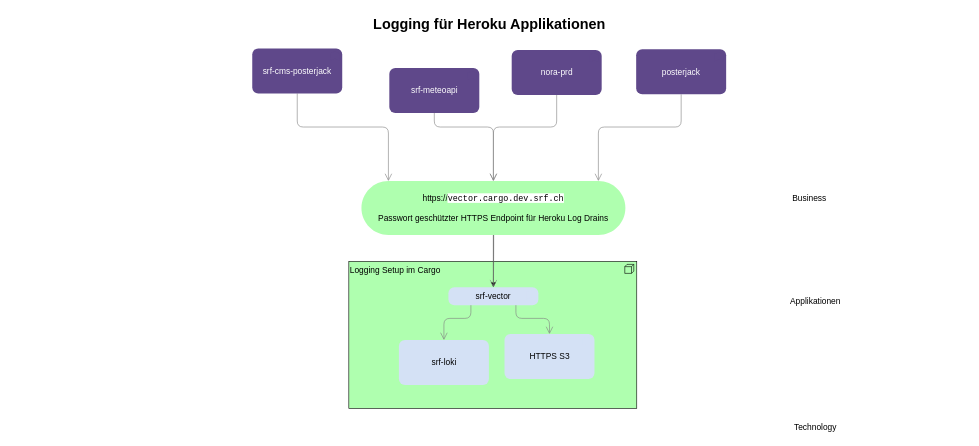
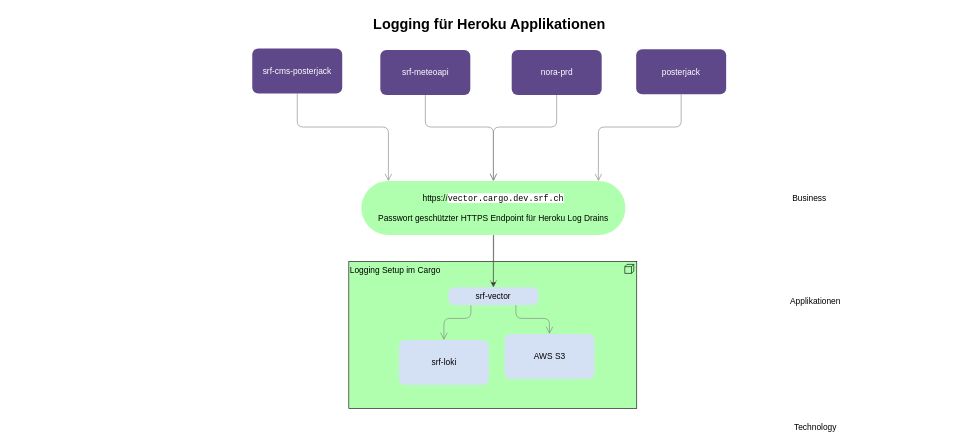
  <mxCell id="0" />
  <mxCell id="1" parent="0" />
  <mxCell id="2" value="Logging Setup im Cargo" style="html=1;whiteSpace=wrap;fillColor=#AFFFAF;shape=mxgraph.archimate3.application;appType=node;archiType=square;fontSize=14;verticalAlign=top;strokeColor=default;align=left;" parent="1" vertex="1"><mxGeometry x="581" y="435" width="480" height="245" as="geometry" /></mxCell>
  <mxCell id="3" style="edgeStyle=elbowEdgeStyle;rounded=1;elbow=vertical;html=1;startSize=10;endArrow=open;endFill=0;endSize=10;jettySize=auto;orthogonalLoop=1;strokeColor=#808080;fontSize=14;entryX=0;entryY=0;entryDx=395;entryDy=0;entryPerimeter=0;" parent="1" source="16" target="8" edge="1"><mxGeometry relative="1" as="geometry"><Array as="points"><mxPoint x="1053.5" y="211" /><mxPoint x="1043.5" y="221" /></Array><mxPoint x="1125" y="161" as="sourcePoint" /></mxGeometry></mxCell>
  <mxCell id="4" style="edgeStyle=elbowEdgeStyle;rounded=1;elbow=vertical;html=1;startSize=10;endArrow=open;endFill=0;endSize=10;jettySize=auto;orthogonalLoop=1;strokeColor=#808080;fontSize=14;exitX=0.5;exitY=1;exitPerimeter=0;exitDx=0;exitDy=0;entryX=0.5;entryY=0;entryDx=0;entryDy=0;entryPerimeter=0;" parent="1" source="15" target="8" edge="1"><mxGeometry relative="1" as="geometry"><Array as="points"><mxPoint x="873.5" y="211" /><mxPoint x="823.5" y="261" /><mxPoint x="853.5" y="271" /><mxPoint x="883.5" y="131" /><mxPoint x="893.5" y="191" /></Array><mxPoint x="917.5" y="161" as="sourcePoint" /><mxPoint x="863.5" y="241" as="targetPoint" /></mxGeometry></mxCell>
  <mxCell id="5" style="edgeStyle=elbowEdgeStyle;rounded=1;elbow=vertical;html=1;startSize=10;endArrow=open;endFill=0;endSize=10;jettySize=auto;orthogonalLoop=1;strokeColor=#808080;fontSize=14;entryX=0.5;entryY=0;exitX=0.5;exitY=1;exitPerimeter=0;entryDx=0;entryDy=0;entryPerimeter=0;exitDx=0;exitDy=0;" parent="1" source="14" target="8" edge="1"><mxGeometry relative="1" as="geometry"><Array as="points"><mxPoint x="783.5" y="211" /><mxPoint x="753.5" y="131" /><mxPoint x="762.5" y="191" /></Array><mxPoint x="693" y="161" as="sourcePoint" /></mxGeometry></mxCell>
  <mxCell id="6" style="edgeStyle=elbowEdgeStyle;rounded=1;elbow=vertical;html=1;startSize=10;endArrow=open;endFill=0;endSize=10;jettySize=auto;orthogonalLoop=1;strokeColor=#808080;fontSize=14;entryX=0;entryY=0;entryDx=45;entryDy=0;entryPerimeter=0;exitX=0.5;exitY=1;exitDx=0;exitDy=0;exitPerimeter=0;" parent="1" source="9" target="8" edge="1"><mxGeometry relative="1" as="geometry"><Array as="points"><mxPoint x="543.5" y="211" /><mxPoint x="652.5" y="221" /></Array><mxPoint x="485" y="161" as="sourcePoint" /><mxPoint x="613.5" y="261" as="targetPoint" /></mxGeometry></mxCell>
  <mxCell id="7" value="" style="edgeStyle=orthogonalEdgeStyle;rounded=0;orthogonalLoop=1;jettySize=auto;html=1;fontColor=#000000;" edge="1" parent="1" source="8" target="18"><mxGeometry relative="1" as="geometry" /></mxCell>
  <mxCell id="8" value="https://&lt;span style=&quot;font-family: Consolas, &amp;quot;Bitstream Vera Sans Mono&amp;quot;, &amp;quot;Courier New&amp;quot;, Courier, monospace; text-align: left; background-color: rgb(255, 255, 255);&quot;&gt;vector.cargo.dev.srf.ch&lt;/span&gt;&lt;br&gt;&lt;br&gt;Passwort geschützter HTTPS Endpoint für Heroku Log Drains" style="html=1;whiteSpace=wrap;fillColor=#AFFFAF;shape=mxgraph.archimate3.service;fontSize=14;strokeColor=none;" parent="1" vertex="1"><mxGeometry x="602" y="301" width="440" height="90" as="geometry" /></mxCell>
  <mxCell id="9" value="&lt;font color=&quot;#ffffff&quot;&gt;srf-cms-posterjack&lt;/font&gt;" style="html=1;whiteSpace=wrap;fillColor=#5f488a;shape=mxgraph.archimate3.application;appType=func;archiType=rounded;fontSize=14;strokeColor=none;" parent="1" vertex="1"><mxGeometry x="420" y="80" width="150" height="75" as="geometry" /></mxCell>
  <mxCell id="10" value="Technology" style="text;html=1;strokeColor=none;fillColor=none;align=center;verticalAlign=middle;whiteSpace=wrap;fontSize=14;" parent="1" vertex="1"><mxGeometry x="1239" y="701" width="240" height="20" as="geometry" /></mxCell>
  <mxCell id="11" value="Applikationen" style="text;html=1;strokeColor=none;fillColor=none;align=center;verticalAlign=middle;whiteSpace=wrap;fontSize=14;" parent="1" vertex="1"><mxGeometry x="1239" y="491" width="240" height="20" as="geometry" /></mxCell>
  <mxCell id="12" value="Business" style="text;html=1;strokeColor=none;fillColor=none;align=center;verticalAlign=middle;whiteSpace=wrap;fontSize=14;" parent="1" vertex="1"><mxGeometry x="1229" y="319" width="240" height="20" as="geometry" /></mxCell>
  <mxCell id="13" value="Logging für Heroku Applikationen" style="text;strokeColor=none;fillColor=none;html=1;fontSize=24;fontStyle=1;verticalAlign=middle;align=center;" parent="1" vertex="1"><mxGeometry x="20" y="20" width="1590" height="40" as="geometry" /></mxCell>
- <mxCell id="14" value="&lt;font color=&quot;#ffffff&quot;&gt;srf-meteoapi&lt;/font&gt;" style="html=1;whiteSpace=wrap;fillColor=#5f488a;shape=mxgraph.archimate3.application;appType=func;archiType=rounded;fontSize=14;strokeColor=none;" vertex="1" parent="1"><mxGeometry x="648.5" y="112.5" width="150" height="75" as="geometry" /></mxCell>
+ <mxCell id="14" value="&lt;font color=&quot;#ffffff&quot;&gt;srf-meteoapi&lt;/font&gt;" style="html=1;whiteSpace=wrap;fillColor=#5f488a;shape=mxgraph.archimate3.application;appType=func;archiType=rounded;fontSize=14;strokeColor=none;" vertex="1" parent="1"><mxGeometry x="633.5" y="82.5" width="150" height="75" as="geometry" /></mxCell>
  <mxCell id="15" value="&lt;font color=&quot;#ffffff&quot;&gt;nora-prd&lt;/font&gt;" style="html=1;whiteSpace=wrap;fillColor=#5f488a;shape=mxgraph.archimate3.application;appType=func;archiType=rounded;fontSize=14;strokeColor=none;" vertex="1" parent="1"><mxGeometry x="852.5" y="82.5" width="150" height="75" as="geometry" /></mxCell>
  <mxCell id="16" value="&lt;font color=&quot;#ffffff&quot;&gt;posterjack&lt;/font&gt;" style="html=1;whiteSpace=wrap;fillColor=#5f488a;shape=mxgraph.archimate3.application;appType=func;archiType=rounded;fontSize=14;strokeColor=none;" vertex="1" parent="1"><mxGeometry x="1060" y="81.5" width="150" height="75" as="geometry" /></mxCell>
  <mxCell id="17" value="&lt;font&gt;srf-loki&lt;/font&gt;" style="html=1;whiteSpace=wrap;fillColor=#D4E1F5;shape=mxgraph.archimate3.application;appType=func;archiType=rounded;fontSize=14;strokeColor=none;fontColor=#000000;" vertex="1" parent="1"><mxGeometry x="664.5" y="566" width="150" height="75" as="geometry" /></mxCell>
  <mxCell id="18" value="srf-vector" style="html=1;whiteSpace=wrap;fillColor=#D4E1F5;shape=mxgraph.archimate3.application;appType=func;archiType=rounded;fontSize=14;strokeColor=none;" vertex="1" parent="1"><mxGeometry x="747" y="478" width="150" height="30" as="geometry" /></mxCell>
- <mxCell id="19" value="&lt;font&gt;HTTPS S3&lt;/font&gt;" style="html=1;whiteSpace=wrap;fillColor=#D4E1F5;shape=mxgraph.archimate3.application;appType=func;archiType=rounded;fontSize=14;strokeColor=none;fontColor=#000000;" vertex="1" parent="1"><mxGeometry x="840.5" y="556" width="150" height="75" as="geometry" /></mxCell>
+ <mxCell id="19" value="&lt;font&gt;AWS S3&lt;/font&gt;" style="html=1;whiteSpace=wrap;fillColor=#D4E1F5;shape=mxgraph.archimate3.application;appType=func;archiType=rounded;fontSize=14;strokeColor=none;fontColor=#000000;" vertex="1" parent="1"><mxGeometry x="840.5" y="556" width="150" height="75" as="geometry" /></mxCell>
  <mxCell id="20" style="edgeStyle=elbowEdgeStyle;rounded=1;elbow=vertical;html=1;startSize=10;endArrow=open;endFill=0;endSize=10;jettySize=auto;orthogonalLoop=1;strokeColor=#808080;fontSize=14;entryX=0.5;entryY=0;entryDx=0;entryDy=0;entryPerimeter=0;" edge="1" parent="1" target="18"><mxGeometry relative="1" as="geometry"><Array as="points"><mxPoint x="822.5" y="411" /></Array><mxPoint x="822.5" y="391" as="sourcePoint" /><mxPoint x="1007" y="311" as="targetPoint" /></mxGeometry></mxCell>
  <mxCell id="21" style="edgeStyle=elbowEdgeStyle;rounded=1;elbow=vertical;html=1;startSize=10;endArrow=open;endFill=0;endSize=10;jettySize=auto;orthogonalLoop=1;strokeColor=#808080;fontSize=14;entryX=0.5;entryY=0;entryDx=0;entryDy=0;entryPerimeter=0;exitX=0.75;exitY=1;exitDx=0;exitDy=0;exitPerimeter=0;" edge="1" parent="1" source="18" target="19"><mxGeometry relative="1" as="geometry"><Array as="points"><mxPoint x="890" y="530" /></Array><mxPoint x="832.5" y="401" as="sourcePoint" /><mxPoint x="832" y="488" as="targetPoint" /></mxGeometry></mxCell>
  <mxCell id="22" style="edgeStyle=elbowEdgeStyle;rounded=1;elbow=vertical;html=1;startSize=10;endArrow=open;endFill=0;endSize=10;jettySize=auto;orthogonalLoop=1;strokeColor=#808080;fontSize=14;exitX=0.25;exitY=1;exitDx=0;exitDy=0;exitPerimeter=0;entryX=0.5;entryY=0;entryDx=0;entryDy=0;entryPerimeter=0;" edge="1" parent="1" source="18" target="17"><mxGeometry relative="1" as="geometry"><Array as="points"><mxPoint x="760" y="530" /></Array><mxPoint x="869.5" y="518" as="sourcePoint" /><mxPoint x="929.5" y="566" as="targetPoint" /></mxGeometry></mxCell>
